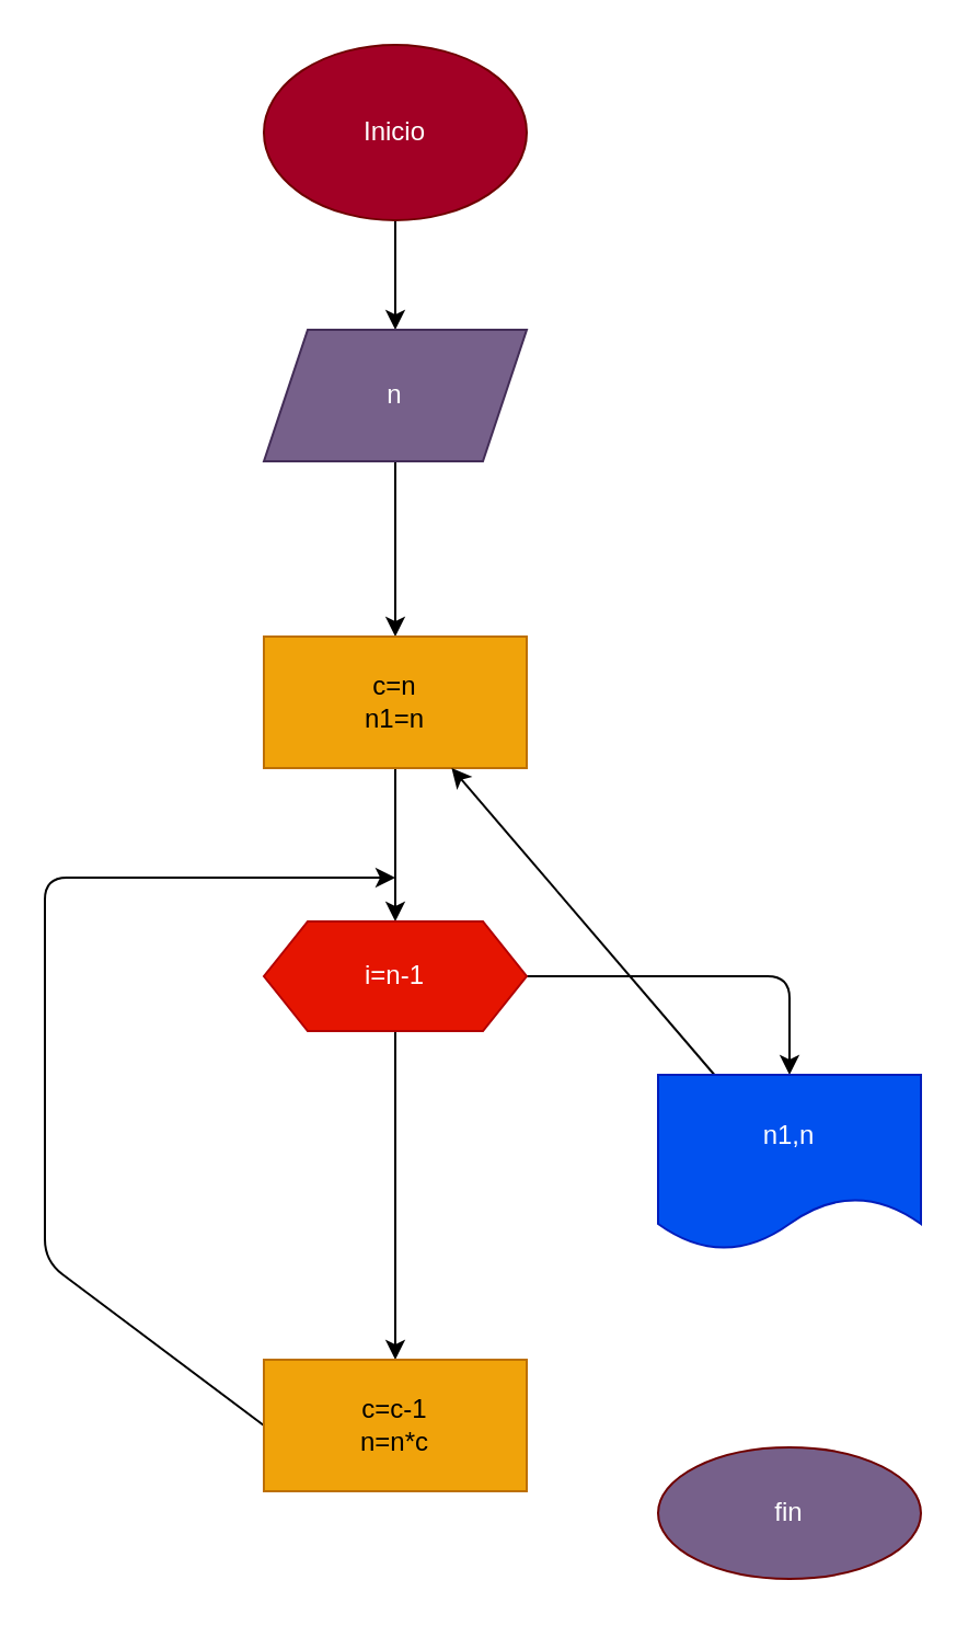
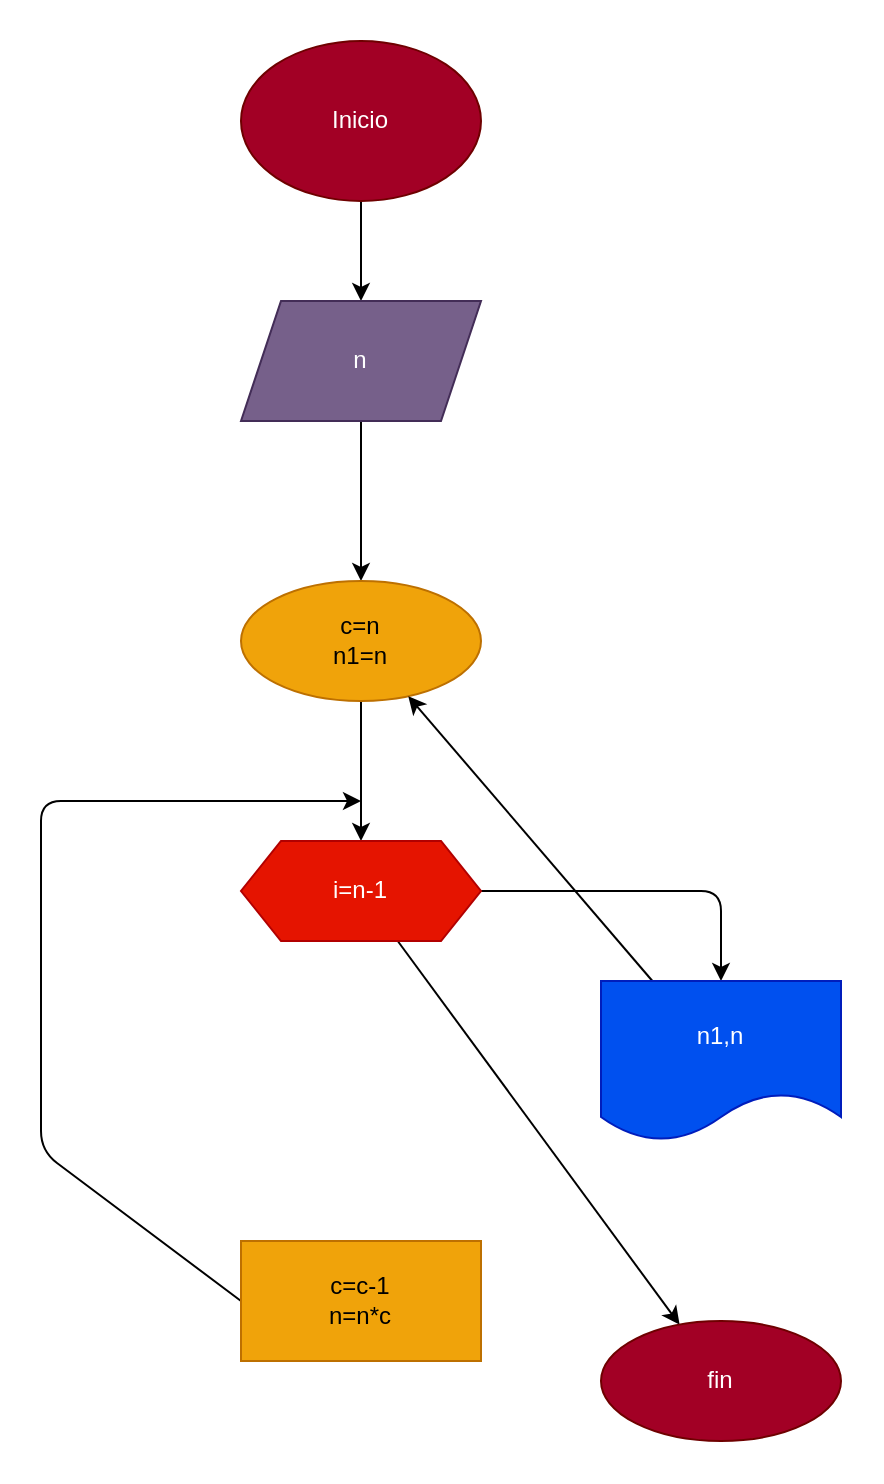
  <mxCell id="0" />
  <mxCell id="1" parent="0" />
  <mxCell id="2" value="" style="edgeStyle=none;html=1;" edge="1" parent="1" source="3" target="5"><mxGeometry relative="1" as="geometry" /></mxCell>
  <mxCell id="3" value="Inicio" style="ellipse;whiteSpace=wrap;html=1;fillColor=#a20025;fontColor=#ffffff;strokeColor=#6F0000;" vertex="1" parent="1"><mxGeometry x="120" y="20" width="120" height="80" as="geometry" /></mxCell>
  <mxCell id="4" value="" style="edgeStyle=none;html=1;" edge="1" parent="1" source="5" target="7"><mxGeometry relative="1" as="geometry" /></mxCell>
  <mxCell id="5" value="n" style="shape=parallelogram;perimeter=parallelogramPerimeter;whiteSpace=wrap;html=1;fixedSize=1;fillColor=#76608a;fontColor=#ffffff;strokeColor=#432D57;" vertex="1" parent="1"><mxGeometry x="120" y="150" width="120" height="60" as="geometry" /></mxCell>
  <mxCell id="6" value="" style="edgeStyle=none;html=1;" edge="1" parent="1" source="7" target="10"><mxGeometry relative="1" as="geometry" /></mxCell>
- <mxCell id="7" value="c=n&lt;br&gt;n1=n" style="whiteSpace=wrap;html=1;fillColor=#f0a30a;fontColor=#000000;strokeColor=#BD7000;" vertex="1" parent="1"><mxGeometry x="120" y="290" width="120" height="60" as="geometry" /></mxCell>
- <mxCell id="8" value="" style="edgeStyle=none;html=1;" edge="1" parent="1" source="10" target="12"><mxGeometry relative="1" as="geometry" /></mxCell>
+ <mxCell id="7" value="c=n&lt;br&gt;n1=n" style="ellipse;whiteSpace=wrap;html=1;fillColor=#f0a30a;fontColor=#000000;strokeColor=#BD7000;" vertex="1" parent="1"><mxGeometry x="120" y="290" width="120" height="60" as="geometry" /></mxCell>
+ <mxCell id="8" value="" style="edgeStyle=none;html=1;" edge="1" parent="1" source="10" target="15"><mxGeometry relative="1" as="geometry" /></mxCell>
  <mxCell id="9" style="edgeStyle=none;html=1;exitX=1;exitY=0.5;exitDx=0;exitDy=0;" edge="1" parent="1" source="10" target="14"><mxGeometry relative="1" as="geometry"><mxPoint x="360" y="530" as="targetPoint" /><Array as="points"><mxPoint x="360" y="445" /></Array></mxGeometry></mxCell>
  <mxCell id="10" value="i=n-1" style="shape=hexagon;perimeter=hexagonPerimeter2;whiteSpace=wrap;html=1;fixedSize=1;fillColor=#e51400;fontColor=#ffffff;strokeColor=#B20000;" vertex="1" parent="1"><mxGeometry x="120" y="420" width="120" height="50" as="geometry" /></mxCell>
  <mxCell id="11" style="edgeStyle=none;html=1;exitX=0;exitY=0.5;exitDx=0;exitDy=0;" edge="1" parent="1" source="12"><mxGeometry relative="1" as="geometry"><mxPoint x="180" y="400" as="targetPoint" /><Array as="points"><mxPoint x="20" y="575" /><mxPoint x="20" y="400" /></Array></mxGeometry></mxCell>
  <mxCell id="12" value="c=c-1&lt;br&gt;n=n*c&lt;br&gt;" style="whiteSpace=wrap;html=1;fillColor=#f0a30a;fontColor=#000000;strokeColor=#BD7000;" vertex="1" parent="1"><mxGeometry x="120" y="620" width="120" height="60" as="geometry" /></mxCell>
  <mxCell id="13" value="" style="edgeStyle=none;html=1;" edge="1" parent="1" source="14" target="7"><mxGeometry relative="1" as="geometry" /></mxCell>
  <mxCell id="14" value="n1,n" style="shape=document;whiteSpace=wrap;html=1;boundedLbl=1;fillColor=#0050ef;fontColor=#ffffff;strokeColor=#001DBC;" vertex="1" parent="1"><mxGeometry x="300" y="490" width="120" height="80" as="geometry" /></mxCell>
- <mxCell id="15" value="fin" style="ellipse;whiteSpace=wrap;html=1;fillColor=#76608a;fontColor=#ffffff;strokeColor=#6F0000;" vertex="1" parent="1"><mxGeometry x="300" y="660" width="120" height="60" as="geometry" /></mxCell>
+ <mxCell id="15" value="fin" style="ellipse;whiteSpace=wrap;html=1;fillColor=#a20025;fontColor=#ffffff;strokeColor=#6F0000;" vertex="1" parent="1"><mxGeometry x="300" y="660" width="120" height="60" as="geometry" /></mxCell>
